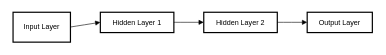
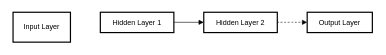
  <mxCell id="0" />
  <mxCell id="1" parent="0" />
  <mxCell id="2" value="Input Layer" style="whiteSpace=wrap;strokeWidth=2;" vertex="1" parent="1"><mxGeometry x="20" y="20" width="96" height="50" as="geometry" /></mxCell>
  <mxCell id="3" value="Hidden Layer 1" style="whiteSpace=wrap;strokeWidth=2;" vertex="1" parent="1"><mxGeometry x="166" width="123" height="34" as="geometry" y="20" /></mxCell>
  <mxCell id="4" value="Hidden Layer 2" style="whiteSpace=wrap;strokeWidth=2;" vertex="1" parent="1"><mxGeometry x="339" width="123" height="34" as="geometry" y="20" /></mxCell>
  <mxCell id="5" value="Output Layer" style="whiteSpace=wrap;strokeWidth=2;" vertex="1" parent="1"><mxGeometry x="512" width="109" height="34" as="geometry" y="20" /></mxCell>
- <mxCell id="6" value="" style="curved=1;startArrow=none;endArrow=block;exitX=1.004;exitY=0.494;entryX=0.003;entryY=0.494;" edge="1" parent="1" source="2" target="3"><mxGeometry relative="1" as="geometry"><Array as="points" /></mxGeometry></mxCell>
  <mxCell id="7" value="" style="curved=1;startArrow=none;endArrow=block;exitX=1.001;exitY=0.494;entryX=0.001;entryY=0.494;" edge="1" parent="1" source="3" target="4"><mxGeometry relative="1" as="geometry"><Array as="points" /></mxGeometry></mxCell>
- <mxCell id="8" value="" style="curved=1;startArrow=none;endArrow=block;exitX=0.998;exitY=0.494;entryX=-0.002;entryY=0.494;" edge="1" parent="1" source="4" target="5"><mxGeometry relative="1" as="geometry"><Array as="points" /></mxGeometry></mxCell>
+ <mxCell id="8" value="" style="curved=1;startArrow=none;endArrow=block;exitX=0.998;exitY=0.494;entryX=-0.002;entryY=0.494;dashed=1;" edge="1" parent="1" source="4" target="5"><mxGeometry relative="1" as="geometry"><Array as="points" /></mxGeometry></mxCell>
